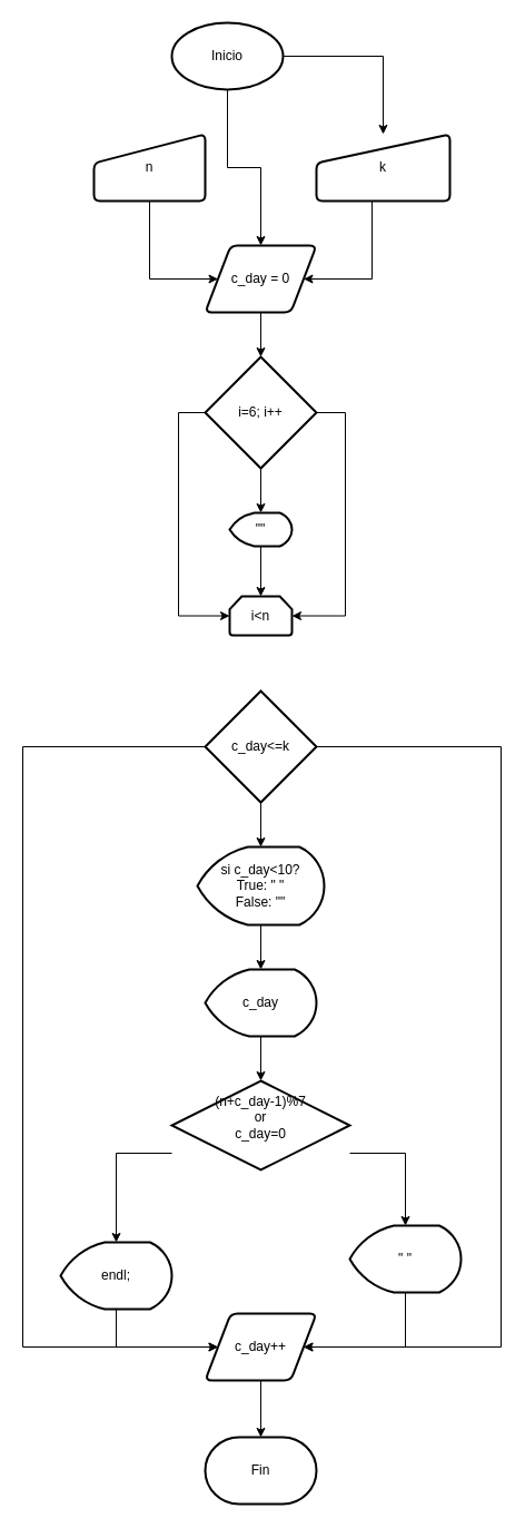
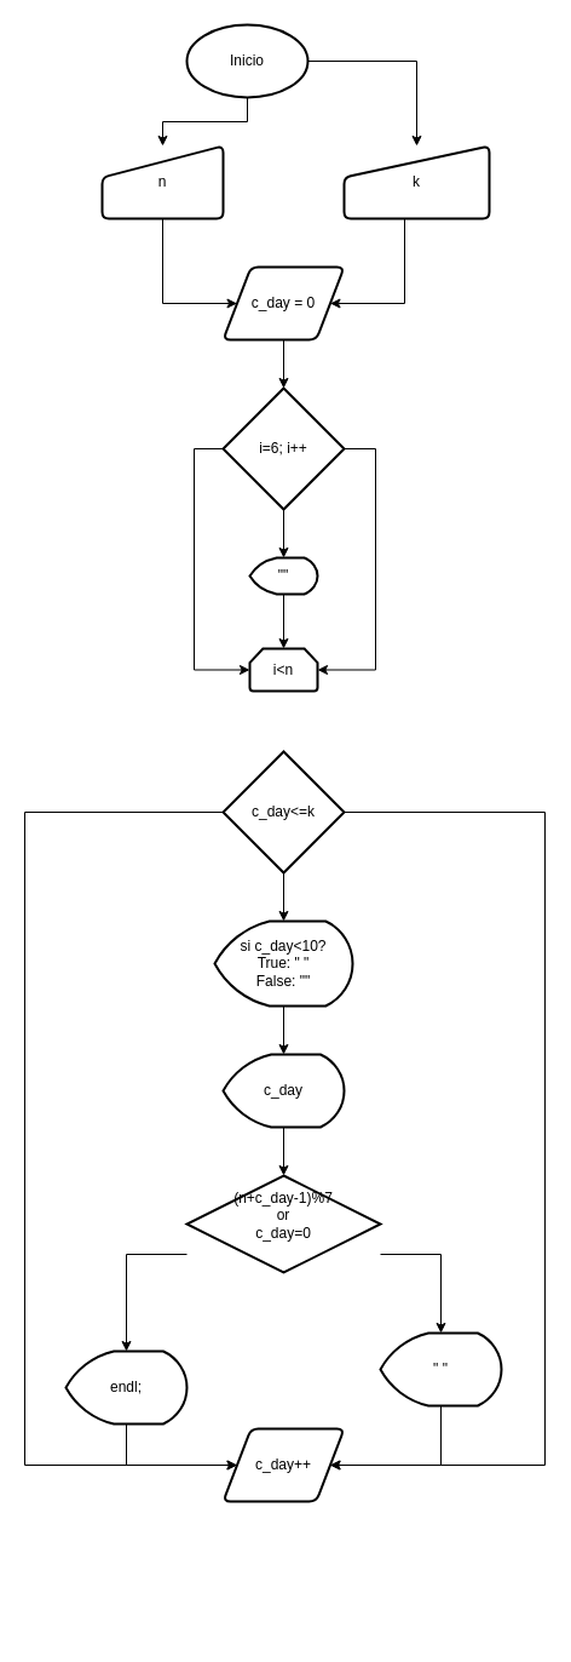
  <mxCell id="0" />
  <mxCell id="1" parent="0" />
- <mxCell id="2" value="" style="edgeStyle=orthogonalEdgeStyle;rounded=0;orthogonalLoop=1;jettySize=auto;html=1;" edge="1" parent="1" source="4" target="10"><mxGeometry relative="1" as="geometry" /></mxCell>
+ <mxCell id="2" value="" style="edgeStyle=orthogonalEdgeStyle;rounded=0;orthogonalLoop=1;jettySize=auto;html=1;" edge="1" parent="1" source="4" target="6"><mxGeometry relative="1" as="geometry" /></mxCell>
  <mxCell id="3" style="edgeStyle=orthogonalEdgeStyle;rounded=0;orthogonalLoop=1;jettySize=auto;html=1;entryX=0.5;entryY=0;entryDx=0;entryDy=0;" edge="1" parent="1" source="4" target="8"><mxGeometry relative="1" as="geometry" /></mxCell>
  <mxCell id="4" value="Inicio" style="strokeWidth=2;html=1;shape=mxgraph.flowchart.start_1;whiteSpace=wrap;" vertex="1" parent="1"><mxGeometry x="154" y="20" width="100" height="60" as="geometry" /></mxCell>
  <mxCell id="5" style="edgeStyle=orthogonalEdgeStyle;rounded=0;orthogonalLoop=1;jettySize=auto;html=1;entryX=0;entryY=0.5;entryDx=0;entryDy=0;" edge="1" parent="1" source="6" target="10"><mxGeometry relative="1" as="geometry"><Array as="points"><mxPoint x="134" y="250" /></Array></mxGeometry></mxCell>
  <mxCell id="6" value="n" style="html=1;strokeWidth=2;shape=manualInput;whiteSpace=wrap;rounded=1;size=26;arcSize=11;" vertex="1" parent="1"><mxGeometry x="84" y="120" width="100" height="60" as="geometry" /></mxCell>
  <mxCell id="7" style="edgeStyle=orthogonalEdgeStyle;rounded=0;orthogonalLoop=1;jettySize=auto;html=1;entryX=1;entryY=0.5;entryDx=0;entryDy=0;" edge="1" parent="1" source="8" target="10"><mxGeometry relative="1" as="geometry"><Array as="points"><mxPoint x="334" y="250" /></Array></mxGeometry></mxCell>
  <mxCell id="8" value="k" style="html=1;strokeWidth=2;shape=manualInput;whiteSpace=wrap;rounded=1;size=26;arcSize=11;" vertex="1" parent="1"><mxGeometry x="284" y="120" width="120" height="60" as="geometry" /></mxCell>
  <mxCell id="9" value="" style="edgeStyle=orthogonalEdgeStyle;rounded=0;orthogonalLoop=1;jettySize=auto;html=1;" edge="1" parent="1" source="10" target="12"><mxGeometry relative="1" as="geometry" /></mxCell>
  <mxCell id="10" value="c_day = 0" style="shape=parallelogram;html=1;strokeWidth=2;perimeter=parallelogramPerimeter;whiteSpace=wrap;rounded=1;arcSize=12;size=0.23;" vertex="1" parent="1"><mxGeometry x="184" y="220" width="100" height="60" as="geometry" /></mxCell>
  <mxCell id="11" value="" style="edgeStyle=orthogonalEdgeStyle;rounded=0;orthogonalLoop=1;jettySize=auto;html=1;" edge="1" parent="1" source="12" target="14"><mxGeometry relative="1" as="geometry" /></mxCell>
  <mxCell id="12" value="i=6; i++" style="strokeWidth=2;html=1;shape=mxgraph.flowchart.decision;whiteSpace=wrap;" vertex="1" parent="1"><mxGeometry x="184" y="320" width="100" height="100" as="geometry" /></mxCell>
  <mxCell id="13" value="" style="edgeStyle=orthogonalEdgeStyle;rounded=0;orthogonalLoop=1;jettySize=auto;html=1;" edge="1" parent="1" source="14" target="15"><mxGeometry relative="1" as="geometry" /></mxCell>
  <mxCell id="14" value="&quot;&quot;" style="strokeWidth=2;html=1;shape=mxgraph.flowchart.display;whiteSpace=wrap;" vertex="1" parent="1"><mxGeometry x="206" y="460" width="56" height="30" as="geometry" /></mxCell>
  <mxCell id="15" value="i&amp;lt;n" style="strokeWidth=2;html=1;shape=mxgraph.flowchart.loop_limit;whiteSpace=wrap;" vertex="1" parent="1"><mxGeometry x="206" y="535" width="56" height="35" as="geometry" /></mxCell>
  <mxCell id="16" style="edgeStyle=orthogonalEdgeStyle;rounded=0;orthogonalLoop=1;jettySize=auto;html=1;entryX=0;entryY=0.5;entryDx=0;entryDy=0;entryPerimeter=0;" edge="1" parent="1" source="12" target="15"><mxGeometry relative="1" as="geometry"><Array as="points"><mxPoint x="160" y="370" /><mxPoint x="160" y="553" /></Array></mxGeometry></mxCell>
  <mxCell id="17" style="edgeStyle=orthogonalEdgeStyle;rounded=0;orthogonalLoop=1;jettySize=auto;html=1;entryX=1;entryY=0.5;entryDx=0;entryDy=0;entryPerimeter=0;" edge="1" parent="1" source="12" target="15"><mxGeometry relative="1" as="geometry"><Array as="points"><mxPoint x="310" y="370" /><mxPoint x="310" y="553" /></Array></mxGeometry></mxCell>
  <mxCell id="18" value="" style="edgeStyle=orthogonalEdgeStyle;rounded=0;orthogonalLoop=1;jettySize=auto;html=1;" edge="1" parent="1" source="21" target="23"><mxGeometry relative="1" as="geometry" /></mxCell>
  <mxCell id="19" style="edgeStyle=orthogonalEdgeStyle;rounded=0;orthogonalLoop=1;jettySize=auto;html=1;entryX=0;entryY=0.5;entryDx=0;entryDy=0;" edge="1" parent="1" source="21" target="34"><mxGeometry relative="1" as="geometry"><mxPoint x="-60" y="1050" as="targetPoint" /><Array as="points"><mxPoint x="20" y="670" /><mxPoint x="20" y="1209" /></Array></mxGeometry></mxCell>
  <mxCell id="20" style="edgeStyle=orthogonalEdgeStyle;rounded=0;orthogonalLoop=1;jettySize=auto;html=1;entryX=1;entryY=0.5;entryDx=0;entryDy=0;" edge="1" parent="1" source="21" target="34"><mxGeometry relative="1" as="geometry"><Array as="points"><mxPoint x="450" y="670" /><mxPoint x="450" y="1209" /></Array></mxGeometry></mxCell>
  <mxCell id="21" value="c_day&amp;lt;=k" style="strokeWidth=2;html=1;shape=mxgraph.flowchart.decision;whiteSpace=wrap;" vertex="1" parent="1"><mxGeometry x="184" y="620" width="100" height="100" as="geometry" /></mxCell>
  <mxCell id="22" value="" style="edgeStyle=orthogonalEdgeStyle;rounded=0;orthogonalLoop=1;jettySize=auto;html=1;" edge="1" parent="1" source="23" target="25"><mxGeometry relative="1" as="geometry" /></mxCell>
  <mxCell id="23" value="&lt;div&gt;si c_day&amp;lt;10?&lt;/div&gt;&lt;div&gt;True: &quot; &quot;&lt;/div&gt;&lt;div&gt;False: &quot;&quot;&lt;br&gt;&lt;/div&gt;" style="strokeWidth=2;html=1;shape=mxgraph.flowchart.display;whiteSpace=wrap;" vertex="1" parent="1"><mxGeometry x="177" y="760" width="114" height="70" as="geometry" /></mxCell>
  <mxCell id="24" value="" style="edgeStyle=orthogonalEdgeStyle;rounded=0;orthogonalLoop=1;jettySize=auto;html=1;" edge="1" parent="1" source="25" target="26"><mxGeometry relative="1" as="geometry" /></mxCell>
  <mxCell id="25" value="c_day" style="strokeWidth=2;html=1;shape=mxgraph.flowchart.display;whiteSpace=wrap;" vertex="1" parent="1"><mxGeometry x="184" y="870" width="100" height="60" as="geometry" /></mxCell>
  <mxCell id="26" value="&lt;div&gt;(n+c_day-1)%7&lt;/div&gt;&lt;div&gt;or&lt;/div&gt;&lt;div&gt;c_day=0&lt;br&gt;&lt;/div&gt;&lt;div&gt;&lt;br&gt;&lt;/div&gt;" style="strokeWidth=2;html=1;shape=mxgraph.flowchart.decision;whiteSpace=wrap;" vertex="1" parent="1"><mxGeometry x="154" y="970" width="160" height="80" as="geometry" /></mxCell>
  <mxCell id="27" style="edgeStyle=orthogonalEdgeStyle;rounded=0;orthogonalLoop=1;jettySize=auto;html=1;entryX=0;entryY=0.5;entryDx=0;entryDy=0;" edge="1" parent="1" source="28" target="34"><mxGeometry relative="1" as="geometry"><Array as="points"><mxPoint x="104" y="1209" /></Array></mxGeometry></mxCell>
  <mxCell id="28" value="endl;" style="strokeWidth=2;html=1;shape=mxgraph.flowchart.display;whiteSpace=wrap;" vertex="1" parent="1"><mxGeometry x="54" y="1115" width="100" height="60" as="geometry" /></mxCell>
  <mxCell id="29" style="edgeStyle=orthogonalEdgeStyle;rounded=0;orthogonalLoop=1;jettySize=auto;html=1;entryX=0.5;entryY=0;entryDx=0;entryDy=0;entryPerimeter=0;" edge="1" parent="1" source="26" target="28"><mxGeometry relative="1" as="geometry"><Array as="points"><mxPoint x="104" y="1035" /></Array></mxGeometry></mxCell>
  <mxCell id="30" style="edgeStyle=orthogonalEdgeStyle;rounded=0;orthogonalLoop=1;jettySize=auto;html=1;entryX=1;entryY=0.5;entryDx=0;entryDy=0;" edge="1" parent="1" source="31" target="34"><mxGeometry relative="1" as="geometry"><Array as="points"><mxPoint x="364" y="1209" /></Array></mxGeometry></mxCell>
  <mxCell id="31" value="&quot; &quot;" style="strokeWidth=2;html=1;shape=mxgraph.flowchart.display;whiteSpace=wrap;" vertex="1" parent="1"><mxGeometry x="314" y="1100" width="100" height="60" as="geometry" /></mxCell>
  <mxCell id="32" style="edgeStyle=orthogonalEdgeStyle;rounded=0;orthogonalLoop=1;jettySize=auto;html=1;entryX=0.5;entryY=0;entryDx=0;entryDy=0;entryPerimeter=0;" edge="1" parent="1" source="26" target="31"><mxGeometry relative="1" as="geometry"><Array as="points"><mxPoint x="364" y="1035" /></Array></mxGeometry></mxCell>
- <mxCell id="33" value="" style="edgeStyle=orthogonalEdgeStyle;rounded=0;orthogonalLoop=1;jettySize=auto;html=1;" edge="1" parent="1" source="34" target="35"><mxGeometry relative="1" as="geometry" /></mxCell>
  <mxCell id="34" value="c_day++" style="shape=parallelogram;html=1;strokeWidth=2;perimeter=parallelogramPerimeter;whiteSpace=wrap;rounded=1;arcSize=12;size=0.23;" vertex="1" parent="1"><mxGeometry x="184" y="1179" width="100" height="60" as="geometry" /></mxCell>
- <mxCell id="35" value="Fin" style="strokeWidth=2;html=1;shape=mxgraph.flowchart.terminator;whiteSpace=wrap;" vertex="1" parent="1"><mxGeometry x="184" y="1290" width="100" height="60" as="geometry" /></mxCell>
